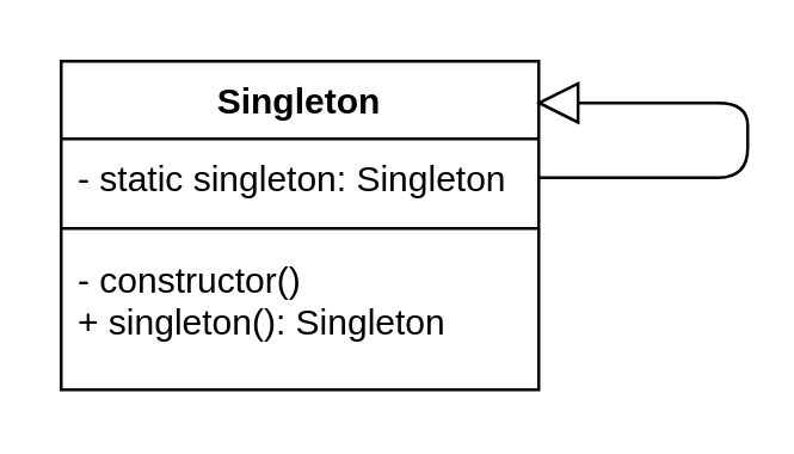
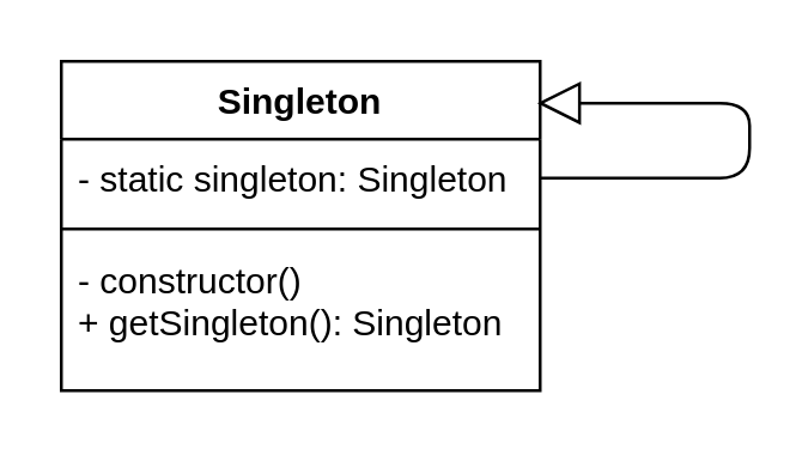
  <mxCell id="0" />
  <mxCell id="1" parent="0" />
  <mxCell id="2" value="Singleton" style="swimlane;fontStyle=1;align=center;verticalAlign=top;childLayout=stackLayout;horizontal=1;startSize=26;horizontalStack=0;resizeParent=1;resizeParentMax=0;resizeLast=0;collapsible=1;marginBottom=0;" vertex="1" parent="1"><mxGeometry x="20" y="20" width="160" height="110" as="geometry" /></mxCell>
  <mxCell id="3" value="- static singleton: Singleton&#10;" style="text;strokeColor=none;fillColor=none;align=left;verticalAlign=top;spacingLeft=4;spacingRight=4;overflow=hidden;rotatable=0;points=[[0,0.5],[1,0.5]];portConstraint=eastwest;" vertex="1" parent="2"><mxGeometry y="26" width="160" height="26" as="geometry" /></mxCell>
  <mxCell id="4" value="" style="line;strokeWidth=1;fillColor=none;align=left;verticalAlign=middle;spacingTop=-1;spacingLeft=3;spacingRight=3;rotatable=0;labelPosition=right;points=[];portConstraint=eastwest;" vertex="1" parent="2"><mxGeometry y="52" width="160" height="8" as="geometry" /></mxCell>
- <mxCell id="5" value="- constructor()&#10;+ singleton(): Singleton" style="text;strokeColor=none;fillColor=none;align=left;verticalAlign=top;spacingLeft=4;spacingRight=4;overflow=hidden;rotatable=0;points=[[0,0.5],[1,0.5]];portConstraint=eastwest;" vertex="1" parent="2"><mxGeometry y="60" width="160" height="50" as="geometry" /></mxCell>
+ <mxCell id="5" value="- constructor()&#10;+ getSingleton(): Singleton" style="text;strokeColor=none;fillColor=none;align=left;verticalAlign=top;spacingLeft=4;spacingRight=4;overflow=hidden;rotatable=0;points=[[0,0.5],[1,0.5]];portConstraint=eastwest;" vertex="1" parent="2"><mxGeometry y="60" width="160" height="50" as="geometry" /></mxCell>
  <mxCell id="6" value="" style="endArrow=block;dashed=0;endFill=0;endSize=12;html=1;exitX=1;exitY=0.5;exitDx=0;exitDy=0;entryX=0.994;entryY=0.127;entryDx=0;entryDy=0;entryPerimeter=0;" edge="1" parent="2" source="3" target="2"><mxGeometry width="160" relative="1" as="geometry"><mxPoint y="40" as="sourcePoint" /><mxPoint x="230" y="10" as="targetPoint" /><Array as="points"><mxPoint x="230" y="39" /><mxPoint x="230" y="14" /></Array></mxGeometry></mxCell>
